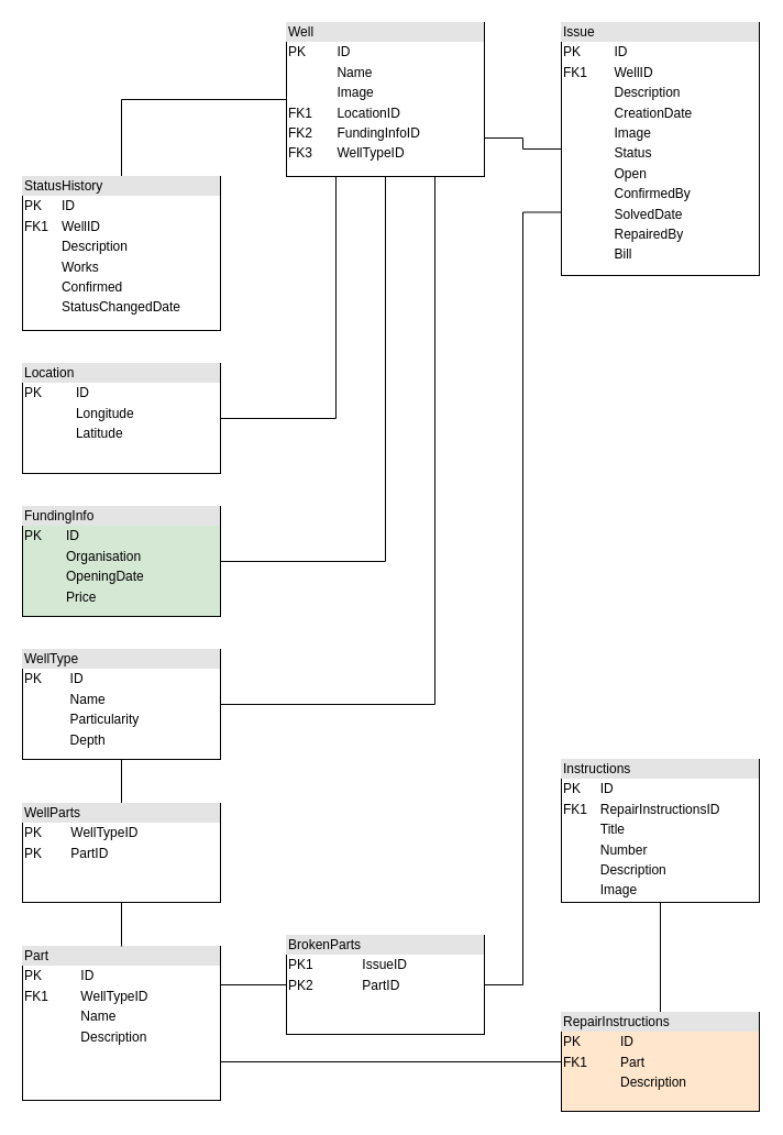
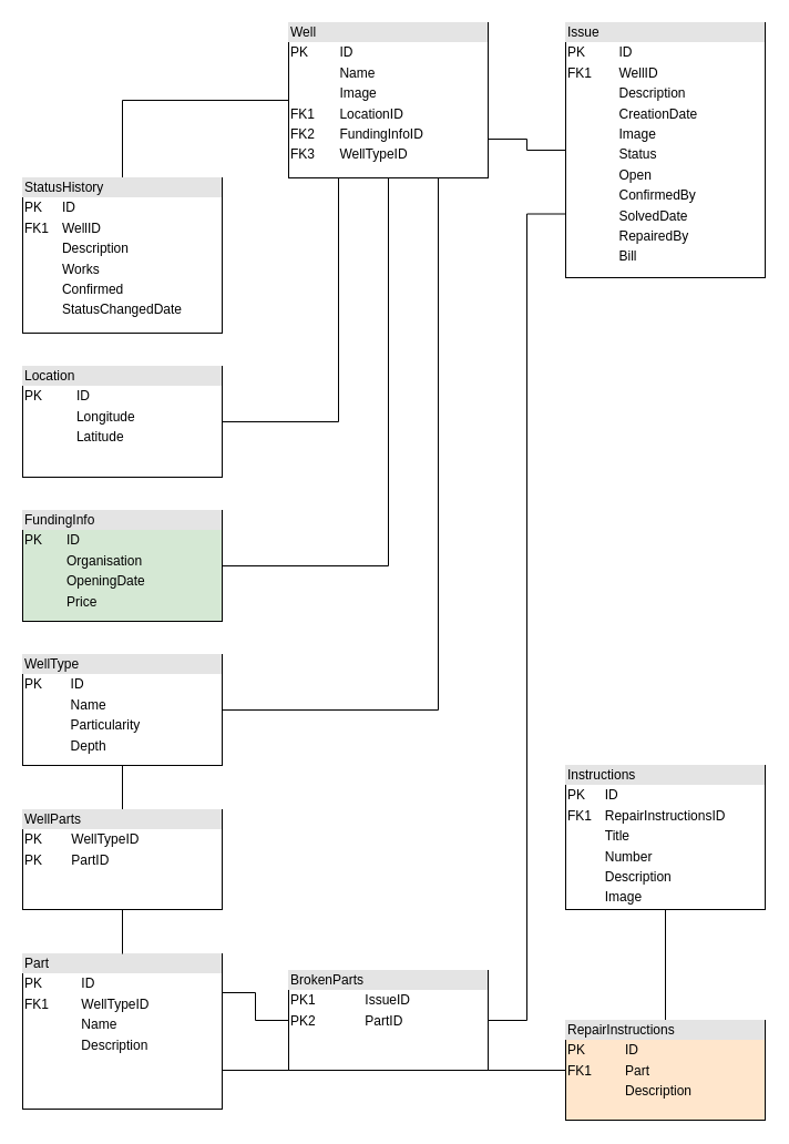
  <mxCell id="0" />
  <mxCell id="1" parent="0" />
  <mxCell id="2" style="edgeStyle=orthogonalEdgeStyle;rounded=0;orthogonalLoop=1;jettySize=auto;html=1;exitX=1;exitY=0.75;exitDx=0;exitDy=0;entryX=0;entryY=0.5;entryDx=0;entryDy=0;endArrow=none;endFill=0;" parent="1" source="7" target="13" edge="1"><mxGeometry relative="1" as="geometry" /></mxCell>
  <mxCell id="3" style="edgeStyle=orthogonalEdgeStyle;rounded=0;orthogonalLoop=1;jettySize=auto;html=1;exitX=0;exitY=0.5;exitDx=0;exitDy=0;entryX=0.5;entryY=0;entryDx=0;entryDy=0;endArrow=none;endFill=0;" parent="1" source="7" target="21" edge="1"><mxGeometry relative="1" as="geometry" /></mxCell>
  <mxCell id="4" style="edgeStyle=orthogonalEdgeStyle;rounded=0;orthogonalLoop=1;jettySize=auto;html=1;exitX=0.25;exitY=1;exitDx=0;exitDy=0;entryX=1;entryY=0.5;entryDx=0;entryDy=0;endArrow=none;endFill=0;" parent="1" source="7" target="20" edge="1"><mxGeometry relative="1" as="geometry" /></mxCell>
  <mxCell id="5" style="edgeStyle=orthogonalEdgeStyle;rounded=0;orthogonalLoop=1;jettySize=auto;html=1;exitX=0.5;exitY=1;exitDx=0;exitDy=0;entryX=1;entryY=0.5;entryDx=0;entryDy=0;endArrow=none;endFill=0;" parent="1" source="7" target="8" edge="1"><mxGeometry relative="1" as="geometry" /></mxCell>
  <mxCell id="6" style="edgeStyle=orthogonalEdgeStyle;rounded=0;orthogonalLoop=1;jettySize=auto;html=1;exitX=0.75;exitY=1;exitDx=0;exitDy=0;entryX=1;entryY=0.5;entryDx=0;entryDy=0;endArrow=none;endFill=0;" parent="1" source="7" target="10" edge="1"><mxGeometry relative="1" as="geometry" /></mxCell>
  <mxCell id="7" value="&lt;div style=&quot;box-sizing: border-box ; width: 100% ; background: #e4e4e4 ; padding: 2px&quot;&gt;Well&lt;/div&gt;&lt;table style=&quot;width: 100% ; font-size: 1em&quot; cellspacing=&quot;0&quot; cellpadding=&quot;2&quot;&gt;&lt;tbody&gt;&lt;tr&gt;&lt;td&gt;PK&lt;/td&gt;&lt;td&gt;ID&lt;/td&gt;&lt;/tr&gt;&lt;tr&gt;&lt;td&gt;&lt;br&gt;&lt;/td&gt;&lt;td&gt;Name&lt;/td&gt;&lt;/tr&gt;&lt;tr&gt;&lt;td&gt;&lt;br&gt;&lt;/td&gt;&lt;td&gt;Image&lt;br&gt;&lt;/td&gt;&lt;/tr&gt;&lt;tr&gt;&lt;td&gt;FK1&lt;br&gt;&lt;/td&gt;&lt;td&gt;LocationID&lt;br&gt;&lt;/td&gt;&lt;/tr&gt;&lt;tr&gt;&lt;td&gt;FK2&lt;br&gt;&lt;/td&gt;&lt;td&gt;FundingInfoID&lt;br&gt;&lt;/td&gt;&lt;/tr&gt;&lt;tr&gt;&lt;td&gt;FK3&lt;br&gt;&lt;/td&gt;&lt;td&gt;WellTypeID&lt;br&gt;&lt;/td&gt;&lt;/tr&gt;&lt;/tbody&gt;&lt;/table&gt;" style="verticalAlign=top;align=left;overflow=fill;html=1;" parent="1" vertex="1"><mxGeometry x="260" y="20" width="180" height="140" as="geometry" /></mxCell>
  <mxCell id="8" value="&lt;div style=&quot;box-sizing: border-box ; width: 100% ; background: #e4e4e4 ; padding: 2px&quot;&gt;FundingInfo&lt;/div&gt;&lt;table style=&quot;width: 100% ; font-size: 1em&quot; cellspacing=&quot;0&quot; cellpadding=&quot;2&quot;&gt;&lt;tbody&gt;&lt;tr&gt;&lt;td&gt;PK&lt;/td&gt;&lt;td&gt;ID&lt;/td&gt;&lt;/tr&gt;&lt;tr&gt;&lt;td&gt;&lt;br&gt;&lt;/td&gt;&lt;td&gt;Organisation&lt;/td&gt;&lt;/tr&gt;&lt;tr&gt;&lt;td&gt;&lt;br&gt;&lt;/td&gt;&lt;td&gt;OpeningDate&lt;/td&gt;&lt;/tr&gt;&lt;tr&gt;&lt;td&gt;&lt;br&gt;&lt;/td&gt;&lt;td&gt;Price&lt;br&gt;&lt;/td&gt;&lt;/tr&gt;&lt;/tbody&gt;&lt;/table&gt;" style="verticalAlign=top;align=left;overflow=fill;html=1;fillColor=#d5e8d4;" parent="1" vertex="1"><mxGeometry x="20" y="460" width="180" height="100" as="geometry" /></mxCell>
  <mxCell id="9" style="edgeStyle=orthogonalEdgeStyle;rounded=0;orthogonalLoop=1;jettySize=auto;html=1;exitX=0.5;exitY=1;exitDx=0;exitDy=0;entryX=0.5;entryY=0;entryDx=0;entryDy=0;endArrow=none;endFill=0;" edge="1" parent="1" source="10" target="23"><mxGeometry relative="1" as="geometry" /></mxCell>
  <mxCell id="10" value="&lt;div style=&quot;box-sizing: border-box ; width: 100% ; background: #e4e4e4 ; padding: 2px&quot;&gt;WellType&lt;/div&gt;&lt;table style=&quot;width: 100% ; font-size: 1em&quot; cellspacing=&quot;0&quot; cellpadding=&quot;2&quot;&gt;&lt;tbody&gt;&lt;tr&gt;&lt;td&gt;PK&lt;/td&gt;&lt;td&gt;ID&lt;/td&gt;&lt;/tr&gt;&lt;tr&gt;&lt;td&gt;&lt;br&gt;&lt;/td&gt;&lt;td&gt;Name&lt;/td&gt;&lt;/tr&gt;&lt;tr&gt;&lt;td&gt;&lt;br&gt;&lt;/td&gt;&lt;td&gt;Particularity&lt;/td&gt;&lt;/tr&gt;&lt;tr&gt;&lt;td&gt;&lt;br&gt;&lt;/td&gt;&lt;td&gt;Depth&lt;/td&gt;&lt;/tr&gt;&lt;tr&gt;&lt;td&gt;&lt;br&gt;&lt;/td&gt;&lt;td&gt;&lt;br&gt;&lt;/td&gt;&lt;/tr&gt;&lt;/tbody&gt;&lt;/table&gt;" style="verticalAlign=top;align=left;overflow=fill;html=1;" parent="1" vertex="1"><mxGeometry x="20" y="590" width="180" height="100" as="geometry" /></mxCell>
  <mxCell id="11" style="edgeStyle=orthogonalEdgeStyle;rounded=0;orthogonalLoop=1;jettySize=auto;html=1;exitX=1;exitY=0.25;exitDx=0;exitDy=0;entryX=0;entryY=0.5;entryDx=0;entryDy=0;endArrow=none;endFill=0;" parent="1" source="12" target="15" edge="1"><mxGeometry relative="1" as="geometry" /></mxCell>
  <mxCell id="12" value="&lt;div style=&quot;box-sizing: border-box ; width: 100% ; background: #e4e4e4 ; padding: 2px&quot;&gt;Part&lt;/div&gt;&lt;table style=&quot;width: 100% ; font-size: 1em&quot; cellspacing=&quot;0&quot; cellpadding=&quot;2&quot;&gt;&lt;tbody&gt;&lt;tr&gt;&lt;td&gt;PK&lt;/td&gt;&lt;td&gt;ID&lt;/td&gt;&lt;/tr&gt;&lt;tr&gt;&lt;td&gt;FK1&lt;/td&gt;&lt;td&gt;WellTypeID&lt;/td&gt;&lt;/tr&gt;&lt;tr&gt;&lt;td&gt;&lt;br&gt;&lt;/td&gt;&lt;td&gt;Name&lt;/td&gt;&lt;/tr&gt;&lt;tr&gt;&lt;td&gt;&lt;br&gt;&lt;/td&gt;&lt;td&gt;Description&lt;/td&gt;&lt;/tr&gt;&lt;/tbody&gt;&lt;/table&gt;" style="verticalAlign=top;align=left;overflow=fill;html=1;" parent="1" vertex="1"><mxGeometry x="20" y="860" width="180" height="140" as="geometry" /></mxCell>
  <mxCell id="13" value="&lt;div style=&quot;box-sizing: border-box ; width: 100% ; background: #e4e4e4 ; padding: 2px&quot;&gt;Issue&lt;/div&gt;&lt;table style=&quot;width: 100% ; font-size: 1em&quot; cellspacing=&quot;0&quot; cellpadding=&quot;2&quot;&gt;&lt;tbody&gt;&lt;tr&gt;&lt;td&gt;PK&lt;/td&gt;&lt;td&gt;ID&lt;/td&gt;&lt;/tr&gt;&lt;tr&gt;&lt;td&gt;FK1&lt;/td&gt;&lt;td&gt;WellID&lt;/td&gt;&lt;/tr&gt;&lt;tr&gt;&lt;td&gt;&lt;br&gt;&lt;/td&gt;&lt;td&gt;Description&lt;/td&gt;&lt;/tr&gt;&lt;tr&gt;&lt;td&gt;&lt;br&gt;&lt;/td&gt;&lt;td&gt;CreationDate&lt;/td&gt;&lt;/tr&gt;&lt;tr&gt;&lt;td&gt;&lt;br&gt;&lt;/td&gt;&lt;td&gt;Image&lt;/td&gt;&lt;/tr&gt;&lt;tr&gt;&lt;td&gt;&lt;br&gt;&lt;/td&gt;&lt;td&gt;Status&lt;/td&gt;&lt;/tr&gt;&lt;tr&gt;&lt;td&gt;&lt;br&gt;&lt;/td&gt;&lt;td&gt;Open&lt;/td&gt;&lt;/tr&gt;&lt;tr&gt;&lt;td&gt;&lt;br&gt;&lt;/td&gt;&lt;td&gt;ConfirmedBy&lt;/td&gt;&lt;/tr&gt;&lt;tr&gt;&lt;td&gt;&lt;br&gt;&lt;/td&gt;&lt;td&gt;SolvedDate&lt;/td&gt;&lt;/tr&gt;&lt;tr&gt;&lt;td&gt;&lt;br&gt;&lt;/td&gt;&lt;td&gt;RepairedBy&lt;/td&gt;&lt;/tr&gt;&lt;tr&gt;&lt;td&gt;&lt;br&gt;&lt;/td&gt;&lt;td&gt;Bill&lt;/td&gt;&lt;/tr&gt;&lt;/tbody&gt;&lt;/table&gt;" style="verticalAlign=top;align=left;overflow=fill;html=1;" parent="1" vertex="1"><mxGeometry x="510" y="20" width="180" height="230" as="geometry" /></mxCell>
  <mxCell id="14" style="edgeStyle=orthogonalEdgeStyle;rounded=0;orthogonalLoop=1;jettySize=auto;html=1;exitX=1;exitY=0.5;exitDx=0;exitDy=0;entryX=0;entryY=0.75;entryDx=0;entryDy=0;endArrow=none;endFill=0;" parent="1" source="15" target="13" edge="1"><mxGeometry relative="1" as="geometry" /></mxCell>
- <mxCell id="15" value="&lt;div style=&quot;box-sizing: border-box ; width: 100% ; background: #e4e4e4 ; padding: 2px&quot;&gt;BrokenParts&lt;/div&gt;&lt;table style=&quot;width: 100% ; font-size: 1em&quot; cellspacing=&quot;0&quot; cellpadding=&quot;2&quot;&gt;&lt;tbody&gt;&lt;tr&gt;&lt;td&gt;PK1&lt;/td&gt;&lt;td&gt;IssueID&lt;/td&gt;&lt;/tr&gt;&lt;tr&gt;&lt;td&gt;PK2&lt;br&gt;&lt;/td&gt;&lt;td&gt;PartID&lt;br&gt;&lt;/td&gt;&lt;/tr&gt;&lt;/tbody&gt;&lt;/table&gt;" style="verticalAlign=top;align=left;overflow=fill;html=1;" parent="1" vertex="1"><mxGeometry x="260" y="850" width="180" height="90" as="geometry" /></mxCell>
+ <mxCell id="15" value="&lt;div style=&quot;box-sizing: border-box ; width: 100% ; background: #e4e4e4 ; padding: 2px&quot;&gt;BrokenParts&lt;/div&gt;&lt;table style=&quot;width: 100% ; font-size: 1em&quot; cellspacing=&quot;0&quot; cellpadding=&quot;2&quot;&gt;&lt;tbody&gt;&lt;tr&gt;&lt;td&gt;PK1&lt;/td&gt;&lt;td&gt;IssueID&lt;/td&gt;&lt;/tr&gt;&lt;tr&gt;&lt;td&gt;PK2&lt;br&gt;&lt;/td&gt;&lt;td&gt;PartID&lt;br&gt;&lt;/td&gt;&lt;/tr&gt;&lt;/tbody&gt;&lt;/table&gt;" style="verticalAlign=top;align=left;overflow=fill;html=1;" parent="1" vertex="1"><mxGeometry x="260" y="875" width="180" height="90" as="geometry" /></mxCell>
  <mxCell id="16" style="edgeStyle=orthogonalEdgeStyle;rounded=0;orthogonalLoop=1;jettySize=auto;html=1;exitX=0;exitY=0.5;exitDx=0;exitDy=0;entryX=1;entryY=0.75;entryDx=0;entryDy=0;endArrow=none;endFill=0;" parent="1" target="12" edge="1"><mxGeometry relative="1" as="geometry"><mxPoint x="510" y="925" as="sourcePoint" /><Array as="points"><mxPoint x="510" y="965" /></Array></mxGeometry></mxCell>
  <mxCell id="17" style="edgeStyle=orthogonalEdgeStyle;rounded=0;orthogonalLoop=1;jettySize=auto;html=1;exitX=0.5;exitY=0;exitDx=0;exitDy=0;entryX=0.5;entryY=1;entryDx=0;entryDy=0;endArrow=none;endFill=0;" parent="1" source="18" target="19" edge="1"><mxGeometry relative="1" as="geometry"><mxPoint x="600" y="880" as="sourcePoint" /><mxPoint x="600" y="759" as="targetPoint" /></mxGeometry></mxCell>
  <mxCell id="18" value="&lt;div style=&quot;box-sizing: border-box ; width: 100% ; background: #e4e4e4 ; padding: 2px&quot;&gt;RepairInstructions&lt;/div&gt;&lt;table style=&quot;width: 100% ; font-size: 1em&quot; cellspacing=&quot;0&quot; cellpadding=&quot;2&quot;&gt;&lt;tbody&gt;&lt;tr&gt;&lt;td&gt;PK&lt;/td&gt;&lt;td&gt;ID&lt;/td&gt;&lt;/tr&gt;&lt;tr&gt;&lt;td&gt;FK1&lt;br&gt;&lt;/td&gt;&lt;td&gt;Part&lt;br&gt;&lt;/td&gt;&lt;/tr&gt;&lt;tr&gt;&lt;td&gt;&lt;br&gt;&lt;/td&gt;&lt;td&gt;Description&lt;/td&gt;&lt;/tr&gt;&lt;/tbody&gt;&lt;/table&gt;" style="verticalAlign=top;align=left;overflow=fill;html=1;fillColor=#ffe6cc;" parent="1" vertex="1"><mxGeometry x="510" y="920" width="180" height="90" as="geometry" /></mxCell>
  <mxCell id="19" value="&lt;div style=&quot;box-sizing: border-box ; width: 100% ; background: #e4e4e4 ; padding: 2px&quot;&gt;Instructions&lt;/div&gt;&lt;table style=&quot;width: 100% ; font-size: 1em&quot; cellspacing=&quot;0&quot; cellpadding=&quot;2&quot;&gt;&lt;tbody&gt;&lt;tr&gt;&lt;td&gt;PK&lt;/td&gt;&lt;td&gt;ID&lt;/td&gt;&lt;/tr&gt;&lt;tr&gt;&lt;td&gt;FK1&lt;/td&gt;&lt;td&gt;RepairInstructionsID&lt;/td&gt;&lt;/tr&gt;&lt;tr&gt;&lt;td&gt;&lt;br&gt;&lt;/td&gt;&lt;td&gt;Title&lt;/td&gt;&lt;/tr&gt;&lt;tr&gt;&lt;td&gt;&lt;br&gt;&lt;/td&gt;&lt;td&gt;Number&lt;br&gt;&lt;/td&gt;&lt;/tr&gt;&lt;tr&gt;&lt;td&gt;&lt;br&gt;&lt;/td&gt;&lt;td&gt;Description&lt;br&gt;&lt;/td&gt;&lt;/tr&gt;&lt;tr&gt;&lt;td&gt;&lt;br&gt;&lt;/td&gt;&lt;td&gt;Image&lt;br&gt;&lt;/td&gt;&lt;/tr&gt;&lt;/tbody&gt;&lt;/table&gt;" style="verticalAlign=top;align=left;overflow=fill;html=1;" parent="1" vertex="1"><mxGeometry x="510" y="690" width="180" height="130" as="geometry" /></mxCell>
  <mxCell id="20" value="&lt;div style=&quot;box-sizing: border-box ; width: 100% ; background: #e4e4e4 ; padding: 2px&quot;&gt;Location&lt;/div&gt;&lt;table style=&quot;width: 100% ; font-size: 1em&quot; cellspacing=&quot;0&quot; cellpadding=&quot;2&quot;&gt;&lt;tbody&gt;&lt;tr&gt;&lt;td&gt;PK&lt;/td&gt;&lt;td&gt;ID&lt;/td&gt;&lt;/tr&gt;&lt;tr&gt;&lt;td&gt;&lt;br&gt;&lt;/td&gt;&lt;td&gt;Longitude&lt;/td&gt;&lt;/tr&gt;&lt;tr&gt;&lt;td&gt;&lt;br&gt;&lt;/td&gt;&lt;td&gt;Latitude&lt;/td&gt;&lt;/tr&gt;&lt;/tbody&gt;&lt;/table&gt;" style="verticalAlign=top;align=left;overflow=fill;html=1;" parent="1" vertex="1"><mxGeometry x="20" y="330" width="180" height="100" as="geometry" /></mxCell>
  <mxCell id="21" value="&lt;div style=&quot;box-sizing: border-box ; width: 100% ; background: #e4e4e4 ; padding: 2px&quot;&gt;StatusHistory&lt;/div&gt;&lt;table style=&quot;width: 100% ; font-size: 1em&quot; cellspacing=&quot;0&quot; cellpadding=&quot;2&quot;&gt;&lt;tbody&gt;&lt;tr&gt;&lt;td&gt;PK&lt;/td&gt;&lt;td&gt;ID&lt;/td&gt;&lt;/tr&gt;&lt;tr&gt;&lt;td&gt;FK1&lt;/td&gt;&lt;td&gt;WellID&lt;/td&gt;&lt;/tr&gt;&lt;tr&gt;&lt;td&gt;&lt;br&gt;&lt;/td&gt;&lt;td&gt;Description&lt;/td&gt;&lt;/tr&gt;&lt;tr&gt;&lt;td&gt;&lt;br&gt;&lt;/td&gt;&lt;td&gt;Works&lt;br&gt;&lt;/td&gt;&lt;/tr&gt;&lt;tr&gt;&lt;td&gt;&lt;br&gt;&lt;/td&gt;&lt;td&gt;Confirmed&lt;br&gt;&lt;/td&gt;&lt;/tr&gt;&lt;tr&gt;&lt;td&gt;&lt;br&gt;&lt;/td&gt;&lt;td&gt;StatusChangedDate&lt;br&gt;&lt;/td&gt;&lt;/tr&gt;&lt;/tbody&gt;&lt;/table&gt;" style="verticalAlign=top;align=left;overflow=fill;html=1;" parent="1" vertex="1"><mxGeometry x="20" y="160" width="180" height="140" as="geometry" /></mxCell>
  <mxCell id="22" style="edgeStyle=orthogonalEdgeStyle;rounded=0;orthogonalLoop=1;jettySize=auto;html=1;exitX=0.5;exitY=1;exitDx=0;exitDy=0;entryX=0.5;entryY=0;entryDx=0;entryDy=0;endArrow=none;endFill=0;" edge="1" parent="1" source="23" target="12"><mxGeometry relative="1" as="geometry" /></mxCell>
  <mxCell id="23" value="&lt;div style=&quot;box-sizing: border-box ; width: 100% ; background: #e4e4e4 ; padding: 2px&quot;&gt;WellParts&lt;/div&gt;&lt;table style=&quot;width: 100% ; font-size: 1em&quot; cellspacing=&quot;0&quot; cellpadding=&quot;2&quot;&gt;&lt;tbody&gt;&lt;tr&gt;&lt;td&gt;PK&lt;/td&gt;&lt;td&gt;WellTypeID&lt;/td&gt;&lt;/tr&gt;&lt;tr&gt;&lt;td&gt;PK&lt;/td&gt;&lt;td&gt;PartID&lt;/td&gt;&lt;/tr&gt;&lt;tr&gt;&lt;td&gt;&lt;br&gt;&lt;/td&gt;&lt;td&gt;&lt;br&gt;&lt;/td&gt;&lt;/tr&gt;&lt;/tbody&gt;&lt;/table&gt;" style="verticalAlign=top;align=left;overflow=fill;html=1;" vertex="1" parent="1"><mxGeometry x="20" y="730" width="180" height="90" as="geometry" /></mxCell>
